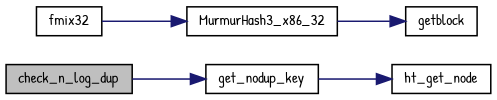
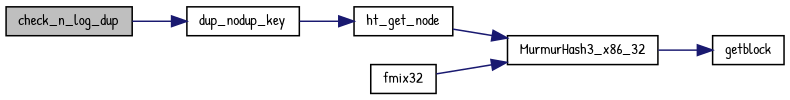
  digraph {
    fontname="Patrick Hand"
    rankdir=LR
    node [color=black fillcolor=white fontname="Patrick Hand" fontsize=10 shape=record style=filled]
    edge [color=midnightblue fontname="Patrick Hand" fontsize=10 labelfontname=Helvetica labelfontsize=10 style=solid]
    n1 [fillcolor=grey75 fontcolor=black height=0.2 label=check_n_log_dup width=0.4]
-   n2 [height=0.2 label=get_nodup_key width=0.4]
+   n2 [height=0.2 label=dup_nodup_key width=0.4]
    n3 [height=0.2 label=ht_get_node width=0.4]
    n4 [height=0.2 label=MurmurHash3_x86_32 width=0.4]
    n5 [height=0.2 label=getblock width=0.4]
    n6 [height=0.2 label=fmix32 width=0.4]
    n1 -> n2
    n2 -> n3
+   n3 -> n4
    n4 -> n5
    n6 -> n4
  }
